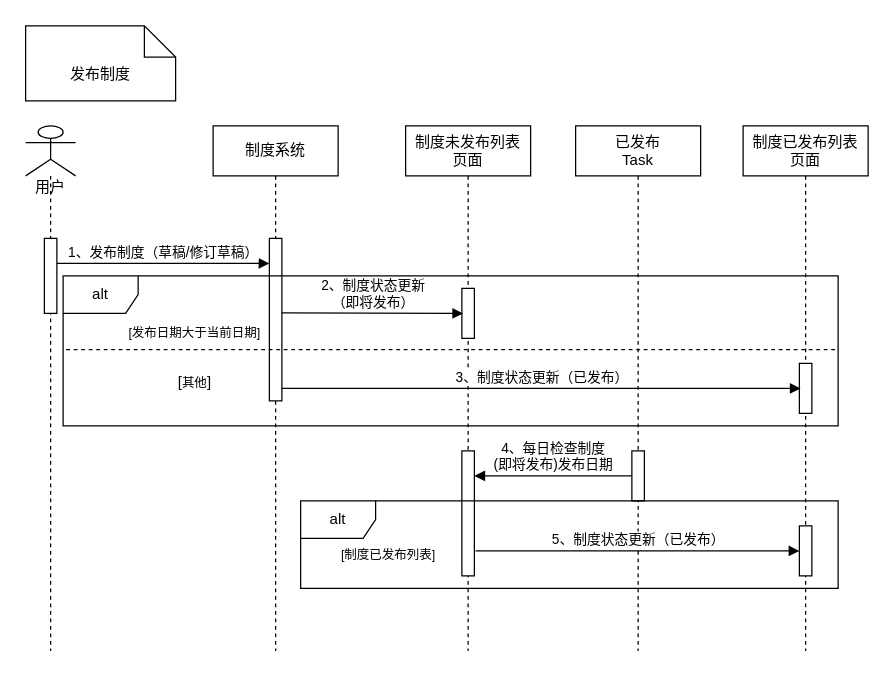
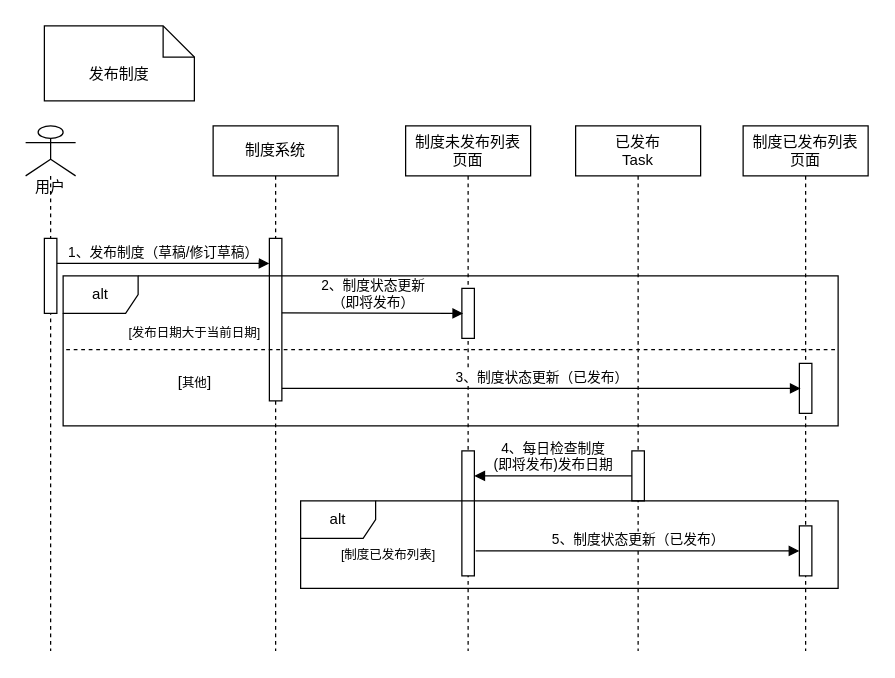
  <mxCell id="0" />
  <mxCell id="1" parent="0" />
- <mxCell id="2" value="发布制度" style="shape=note2;boundedLbl=1;whiteSpace=wrap;html=1;size=25;verticalAlign=top;align=center;" vertex="1" parent="1"><mxGeometry x="20" y="20" width="120" height="60" as="geometry" /></mxCell>
+ <mxCell id="2" value="发布制度" style="shape=note2;boundedLbl=1;whiteSpace=wrap;html=1;size=25;verticalAlign=top;align=center;" vertex="1" parent="1"><mxGeometry x="35" y="20" width="120" height="60" as="geometry" /></mxCell>
  <mxCell id="3" value="&amp;nbsp; &amp;nbsp; &amp;nbsp; &amp;nbsp; &amp;nbsp; &amp;nbsp; &amp;nbsp; &amp;nbsp; &amp;nbsp; &amp;nbsp; &amp;nbsp; &amp;nbsp; &amp;nbsp; &amp;nbsp; &amp;nbsp; &amp;nbsp; &amp;nbsp; &amp;nbsp; &amp;nbsp; &amp;nbsp; &amp;nbsp; &amp;nbsp; 用户" style="shape=umlLifeline;perimeter=lifelinePerimeter;whiteSpace=wrap;html=1;container=1;dropTarget=0;collapsible=0;recursiveResize=0;outlineConnect=0;portConstraint=eastwest;newEdgeStyle={&quot;curved&quot;:0,&quot;rounded&quot;:0};participant=umlActor;" vertex="1" parent="1"><mxGeometry x="20" y="100" width="40" height="420" as="geometry" /></mxCell>
  <mxCell id="4" value="" style="html=1;points=[[0,0,0,0,5],[0,1,0,0,-5],[1,0,0,0,5],[1,1,0,0,-5]];perimeter=orthogonalPerimeter;outlineConnect=0;targetShapes=umlLifeline;portConstraint=eastwest;newEdgeStyle={&quot;curved&quot;:0,&quot;rounded&quot;:0};" vertex="1" parent="3"><mxGeometry x="15" y="90" width="10" height="60" as="geometry" /></mxCell>
  <mxCell id="5" value="制度系统" style="shape=umlLifeline;perimeter=lifelinePerimeter;whiteSpace=wrap;html=1;container=1;dropTarget=0;collapsible=0;recursiveResize=0;outlineConnect=0;portConstraint=eastwest;newEdgeStyle={&quot;curved&quot;:0,&quot;rounded&quot;:0};" vertex="1" parent="1"><mxGeometry x="170" y="100" width="100" height="420" as="geometry" /></mxCell>
  <mxCell id="6" value="" style="html=1;points=[[0,0,0,0,5],[0,1,0,0,-5],[1,0,0,0,5],[1,1,0,0,-5]];perimeter=orthogonalPerimeter;outlineConnect=0;targetShapes=umlLifeline;portConstraint=eastwest;newEdgeStyle={&quot;curved&quot;:0,&quot;rounded&quot;:0};" vertex="1" parent="5"><mxGeometry x="45" y="90" width="10" height="130" as="geometry" /></mxCell>
  <mxCell id="7" value="1、发布制度（草稿/修订草稿）" style="html=1;verticalAlign=bottom;endArrow=block;curved=0;rounded=0;" edge="1" parent="1" source="4" target="6"><mxGeometry width="80" relative="1" as="geometry"><mxPoint x="50" y="210" as="sourcePoint" /><mxPoint x="130" y="210" as="targetPoint" /><Array as="points"><mxPoint x="110" y="210" /></Array></mxGeometry></mxCell>
  <mxCell id="8" value="制度已发布列表&lt;div&gt;页面&lt;/div&gt;" style="shape=umlLifeline;perimeter=lifelinePerimeter;whiteSpace=wrap;html=1;container=1;dropTarget=0;collapsible=0;recursiveResize=0;outlineConnect=0;portConstraint=eastwest;newEdgeStyle={&quot;curved&quot;:0,&quot;rounded&quot;:0};" vertex="1" parent="1"><mxGeometry x="594" y="100" width="100" height="420" as="geometry" /></mxCell>
  <mxCell id="9" value="" style="html=1;points=[[0,0,0,0,5],[0,1,0,0,-5],[1,0,0,0,5],[1,1,0,0,-5]];perimeter=orthogonalPerimeter;outlineConnect=0;targetShapes=umlLifeline;portConstraint=eastwest;newEdgeStyle={&quot;curved&quot;:0,&quot;rounded&quot;:0};" vertex="1" parent="8"><mxGeometry x="45" y="190" width="10" height="40" as="geometry" /></mxCell>
  <mxCell id="10" value="" style="html=1;points=[[0,0,0,0,5],[0,1,0,0,-5],[1,0,0,0,5],[1,1,0,0,-5]];perimeter=orthogonalPerimeter;outlineConnect=0;targetShapes=umlLifeline;portConstraint=eastwest;newEdgeStyle={&quot;curved&quot;:0,&quot;rounded&quot;:0};" vertex="1" parent="8"><mxGeometry x="45" y="320" width="10" height="40" as="geometry" /></mxCell>
  <mxCell id="11" value="制度未发布列表&lt;div&gt;页面&lt;/div&gt;" style="shape=umlLifeline;perimeter=lifelinePerimeter;whiteSpace=wrap;html=1;container=1;dropTarget=0;collapsible=0;recursiveResize=0;outlineConnect=0;portConstraint=eastwest;newEdgeStyle={&quot;curved&quot;:0,&quot;rounded&quot;:0};" vertex="1" parent="1"><mxGeometry x="324" y="100" width="100" height="420" as="geometry" /></mxCell>
  <mxCell id="12" value="" style="html=1;points=[[0,0,0,0,5],[0,1,0,0,-5],[1,0,0,0,5],[1,1,0,0,-5]];perimeter=orthogonalPerimeter;outlineConnect=0;targetShapes=umlLifeline;portConstraint=eastwest;newEdgeStyle={&quot;curved&quot;:0,&quot;rounded&quot;:0};" vertex="1" parent="11"><mxGeometry x="45" y="130" width="10" height="40" as="geometry" /></mxCell>
  <mxCell id="13" value="" style="html=1;points=[[0,0,0,0,5],[0,1,0,0,-5],[1,0,0,0,5],[1,1,0,0,-5]];perimeter=orthogonalPerimeter;outlineConnect=0;targetShapes=umlLifeline;portConstraint=eastwest;newEdgeStyle={&quot;curved&quot;:0,&quot;rounded&quot;:0};" vertex="1" parent="11"><mxGeometry x="45" y="260" width="10" height="100" as="geometry" /></mxCell>
  <mxCell id="14" value="alt" style="shape=umlFrame;whiteSpace=wrap;html=1;pointerEvents=0;" vertex="1" parent="1"><mxGeometry x="50" y="220" width="620" height="120" as="geometry" /></mxCell>
  <mxCell id="15" value="2、制度状态更新&lt;div&gt;（即将发布）&lt;/div&gt;" style="html=1;verticalAlign=bottom;endArrow=block;curved=0;rounded=0;" edge="1" parent="1"><mxGeometry x="0.007" width="80" relative="1" as="geometry"><mxPoint x="225" y="249.5" as="sourcePoint" /><mxPoint x="370" y="250" as="targetPoint" /><mxPoint as="offset" /></mxGeometry></mxCell>
  <mxCell id="16" value="3、制度状态更新（已发布）" style="html=1;verticalAlign=bottom;endArrow=block;curved=0;rounded=0;" edge="1" parent="1"><mxGeometry width="80" relative="1" as="geometry"><mxPoint x="225" y="310" as="sourcePoint" /><mxPoint x="640" y="310" as="targetPoint" /></mxGeometry></mxCell>
  <mxCell id="17" value="" style="endArrow=none;dashed=1;html=1;rounded=0;exitX=0.004;exitY=0.491;exitDx=0;exitDy=0;exitPerimeter=0;entryX=0.996;entryY=0.491;entryDx=0;entryDy=0;entryPerimeter=0;" edge="1" parent="1" source="14" target="14"><mxGeometry width="50" height="50" relative="1" as="geometry"><mxPoint x="190" y="284.5" as="sourcePoint" /><mxPoint x="630" y="285" as="targetPoint" /></mxGeometry></mxCell>
  <mxCell id="18" value="&lt;font style=&quot;font-size: 10px;&quot;&gt;[发布日期大于当前日期]&lt;/font&gt;" style="text;html=1;align=center;verticalAlign=middle;resizable=0;points=[];autosize=1;strokeColor=none;fillColor=none;" vertex="1" parent="1"><mxGeometry x="90" y="250" width="130" height="30" as="geometry" /></mxCell>
  <mxCell id="19" value="[&lt;font style=&quot;font-size: 10px;&quot;&gt;其他&lt;/font&gt;]" style="text;html=1;align=center;verticalAlign=middle;resizable=0;points=[];autosize=1;strokeColor=none;fillColor=none;" vertex="1" parent="1"><mxGeometry x="130" y="290" width="50" height="30" as="geometry" /></mxCell>
  <mxCell id="20" value="已发布&lt;div&gt;Task&lt;/div&gt;" style="shape=umlLifeline;perimeter=lifelinePerimeter;whiteSpace=wrap;html=1;container=1;dropTarget=0;collapsible=0;recursiveResize=0;outlineConnect=0;portConstraint=eastwest;newEdgeStyle={&quot;curved&quot;:0,&quot;rounded&quot;:0};" vertex="1" parent="1"><mxGeometry x="460" y="100" width="100" height="420" as="geometry" /></mxCell>
  <mxCell id="21" value="" style="html=1;points=[[0,0,0,0,5],[0,1,0,0,-5],[1,0,0,0,5],[1,1,0,0,-5]];perimeter=orthogonalPerimeter;outlineConnect=0;targetShapes=umlLifeline;portConstraint=eastwest;newEdgeStyle={&quot;curved&quot;:0,&quot;rounded&quot;:0};" vertex="1" parent="20"><mxGeometry x="45" y="260" width="10" height="40" as="geometry" /></mxCell>
  <mxCell id="22" value="4、每日检查制度&lt;div&gt;(即将发布)发布日期&lt;/div&gt;" style="html=1;verticalAlign=bottom;endArrow=block;curved=0;rounded=0;" edge="1" parent="1" source="21" target="13"><mxGeometry width="80" relative="1" as="geometry"><mxPoint x="480" y="390" as="sourcePoint" /><mxPoint x="390" y="390" as="targetPoint" /><mxPoint as="offset" /></mxGeometry></mxCell>
  <mxCell id="23" value="5、制度状态更新（已发布）" style="html=1;verticalAlign=bottom;endArrow=block;curved=0;rounded=0;" edge="1" parent="1" target="10"><mxGeometry width="80" relative="1" as="geometry"><mxPoint x="380" y="440" as="sourcePoint" /><mxPoint x="460" y="440" as="targetPoint" /></mxGeometry></mxCell>
  <mxCell id="24" value="alt" style="shape=umlFrame;whiteSpace=wrap;html=1;pointerEvents=0;" vertex="1" parent="1"><mxGeometry x="240" y="400" width="430" height="70" as="geometry" /></mxCell>
  <mxCell id="25" value="&lt;span style=&quot;font-size: 10px;&quot;&gt;[制度已发布列表]&lt;/span&gt;" style="text;html=1;align=center;verticalAlign=middle;resizable=0;points=[];autosize=1;strokeColor=none;fillColor=none;" vertex="1" parent="1"><mxGeometry x="240" y="428" width="140" height="30" as="geometry" /></mxCell>
